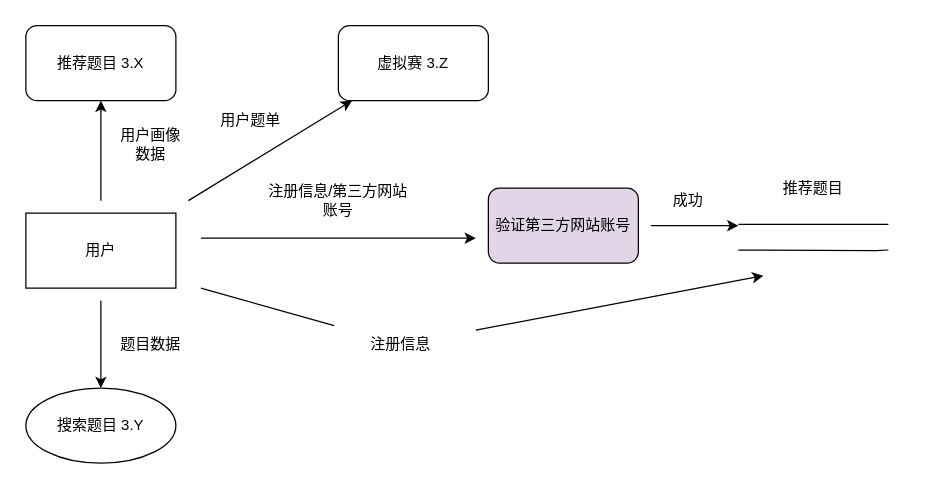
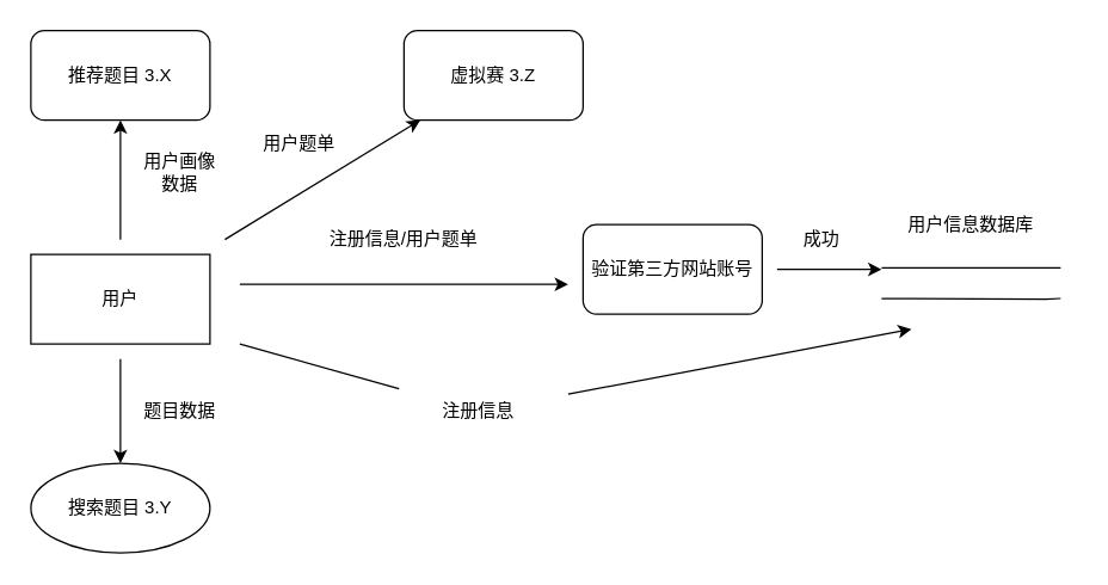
  <mxCell id="0" />
  <mxCell id="1" parent="0" />
  <mxCell id="2" value="" style="rounded=0;whiteSpace=wrap;html=1;" vertex="1" parent="1"><mxGeometry x="20" y="170" width="120" height="60" as="geometry" /></mxCell>
  <mxCell id="3" value="" style="endArrow=classic;html=1;rounded=0;" edge="1" parent="1"><mxGeometry width="50" height="50" relative="1" as="geometry"><mxPoint x="160" y="190" as="sourcePoint" /><mxPoint x="380" y="190" as="targetPoint" /></mxGeometry></mxCell>
  <mxCell id="4" value="" style="endArrow=none;html=1;rounded=0;" edge="1" parent="1"><mxGeometry width="50" height="50" relative="1" as="geometry"><mxPoint x="710" y="179" as="sourcePoint" /><mxPoint x="590" y="179" as="targetPoint" /><Array as="points"><mxPoint x="700" y="179" /><mxPoint x="670" y="179" /></Array></mxGeometry></mxCell>
  <mxCell id="5" value="" style="endArrow=none;html=1;rounded=0;" edge="1" parent="1"><mxGeometry width="50" height="50" relative="1" as="geometry"><mxPoint x="710" y="199.5" as="sourcePoint" /><mxPoint x="590" y="199.5" as="targetPoint" /><Array as="points"><mxPoint x="700" y="200" /></Array></mxGeometry></mxCell>
- <mxCell id="6" value="注册信息/第三方网站账号&lt;br&gt;" style="text;html=1;strokeColor=none;fillColor=none;align=center;verticalAlign=middle;whiteSpace=wrap;rounded=0;" vertex="1" parent="1"><mxGeometry x="210" y="140" width="120" height="40" as="geometry" /></mxCell>
+ <mxCell id="6" value="注册信息/用户题单&lt;br&gt;" style="text;html=1;strokeColor=none;fillColor=none;align=center;verticalAlign=middle;whiteSpace=wrap;rounded=0;" vertex="1" parent="1"><mxGeometry x="210" y="140" width="120" height="40" as="geometry" /></mxCell>
  <mxCell id="7" value="用户" style="text;html=1;strokeColor=none;fillColor=none;align=center;verticalAlign=middle;whiteSpace=wrap;rounded=0;" vertex="1" parent="1"><mxGeometry x="30" y="180" width="100" height="40" as="geometry" /></mxCell>
- <mxCell id="8" value="推荐题目&lt;br&gt;" style="text;html=1;strokeColor=none;fillColor=none;align=center;verticalAlign=middle;whiteSpace=wrap;rounded=0;" vertex="1" parent="1"><mxGeometry x="580" y="130" width="140" height="40" as="geometry" /></mxCell>
+ <mxCell id="8" value="用户信息数据库&lt;br&gt;" style="text;html=1;strokeColor=none;fillColor=none;align=center;verticalAlign=middle;whiteSpace=wrap;rounded=0;" vertex="1" parent="1"><mxGeometry x="580" y="130" width="140" height="40" as="geometry" /></mxCell>
  <mxCell id="9" value="" style="endArrow=classic;html=1;rounded=0;" edge="1" parent="1"><mxGeometry width="50" height="50" relative="1" as="geometry"><mxPoint x="80" y="160" as="sourcePoint" /><mxPoint x="80" y="80" as="targetPoint" /></mxGeometry></mxCell>
  <mxCell id="10" value="用户画像数据&lt;br&gt;" style="text;html=1;strokeColor=none;fillColor=none;align=center;verticalAlign=middle;whiteSpace=wrap;rounded=0;" vertex="1" parent="1"><mxGeometry x="90" y="100" width="60" height="30" as="geometry" /></mxCell>
  <mxCell id="11" value="推荐题目 3.X" style="rounded=1;whiteSpace=wrap;html=1;" vertex="1" parent="1"><mxGeometry x="20" y="20" width="120" height="60" as="geometry" /></mxCell>
  <mxCell id="12" value="" style="endArrow=classic;html=1;rounded=0;" edge="1" parent="1" target="13"><mxGeometry width="50" height="50" relative="1" as="geometry"><mxPoint x="80" y="240" as="sourcePoint" /><mxPoint x="80" y="320" as="targetPoint" /></mxGeometry></mxCell>
  <mxCell id="13" value="搜索题目 3.Y" style="ellipse;whiteSpace=wrap;html=1;" vertex="1" parent="1"><mxGeometry x="20" y="310" width="120" height="60" as="geometry" /></mxCell>
  <mxCell id="14" value="题目数据" style="text;html=1;strokeColor=none;fillColor=none;align=center;verticalAlign=middle;whiteSpace=wrap;rounded=0;" vertex="1" parent="1"><mxGeometry x="90" y="260" width="60" height="30" as="geometry" /></mxCell>
  <mxCell id="15" value="" style="endArrow=classic;html=1;rounded=0;" edge="1" parent="1" source="17"><mxGeometry width="50" height="50" relative="1" as="geometry"><mxPoint x="380" y="300" as="sourcePoint" /><mxPoint x="610" y="220" as="targetPoint" /></mxGeometry></mxCell>
  <mxCell id="16" value="" style="endArrow=none;html=1;rounded=0;" edge="1" parent="1" target="17"><mxGeometry width="50" height="50" relative="1" as="geometry"><mxPoint x="160" y="230" as="sourcePoint" /><mxPoint x="240" y="310" as="targetPoint" /></mxGeometry></mxCell>
  <mxCell id="17" value="注册信息" style="text;html=1;strokeColor=none;fillColor=none;align=center;verticalAlign=middle;whiteSpace=wrap;rounded=0;" vertex="1" parent="1"><mxGeometry x="260" y="260" width="120" height="30" as="geometry" /></mxCell>
  <mxCell id="18" value="" style="endArrow=classic;html=1;rounded=0;" edge="1" parent="1" target="19"><mxGeometry width="50" height="50" relative="1" as="geometry"><mxPoint x="150" y="160" as="sourcePoint" /><mxPoint x="270" y="70" as="targetPoint" /></mxGeometry></mxCell>
  <mxCell id="19" value="虚拟赛 3.Z" style="rounded=1;whiteSpace=wrap;html=1;" vertex="1" parent="1"><mxGeometry x="270" y="20" width="120" height="60" as="geometry" /></mxCell>
  <mxCell id="20" value="用户题单" style="text;strokeColor=none;fillColor=none;align=left;verticalAlign=middle;spacingLeft=4;spacingRight=4;overflow=hidden;points=[[0,0.5],[1,0.5]];portConstraint=eastwest;rotatable=0;" vertex="1" parent="1"><mxGeometry x="170" y="80" width="80" height="30" as="geometry" /></mxCell>
- <mxCell id="21" value="验证第三方网站账号" style="rounded=1;whiteSpace=wrap;html=1;fillColor=#e1d5e7;" vertex="1" parent="1"><mxGeometry x="390" y="150" width="120" height="60" as="geometry" /></mxCell>
+ <mxCell id="21" value="验证第三方网站账号" style="rounded=1;whiteSpace=wrap;html=1;" vertex="1" parent="1"><mxGeometry x="390" y="150" width="120" height="60" as="geometry" /></mxCell>
  <mxCell id="22" value="" style="endArrow=classic;html=1;rounded=0;" edge="1" parent="1"><mxGeometry width="50" height="50" relative="1" as="geometry"><mxPoint x="520" y="180" as="sourcePoint" /><mxPoint x="590" y="180" as="targetPoint" /></mxGeometry></mxCell>
  <mxCell id="23" value="成功" style="text;html=1;strokeColor=none;fillColor=none;align=center;verticalAlign=middle;whiteSpace=wrap;rounded=0;" vertex="1" parent="1"><mxGeometry x="520" y="145" width="60" height="30" as="geometry" /></mxCell>
